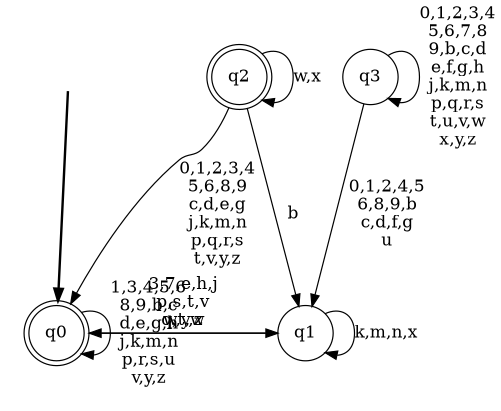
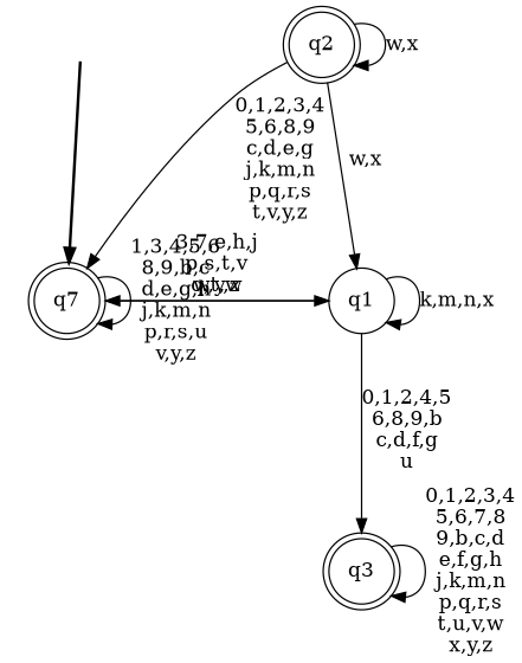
  digraph {
    fontname="DejaVu Serif"
    rankdir=TB
    node [fontname="DejaVu Serif" shape=doublecircle style="rounded,filled" color=black fillcolor=white]
    edge [fontname="DejaVu Serif"]
    __start0 [height=0 shape=none style=invis width=0 color="" fillcolor=""]
-   n2 [label=q0]
+   n2 [label=q7]
    n3 [label=q1 shape=circle style=filled]
-   n4 [label=q3 shape=circle style=filled]
+   n4 [label=q3 style=filled]
    n5 [label=q2]
    subgraph cluster_1 {
      nodesep=0.15
      ranksep=0.15
      style=invis
      __start0
      n2
    }
    __start0 -> n2 [penwidth=2]
    n2 -> n2 [label="1,3,4,5,6\n8,9,b,c\nd,e,g,h\nj,k,m,n\np,r,s,u\nv,y,z"]
    n2 -> n3 [label="q,t,w"]
    n3 -> n2 [label="3,7,e,h,j\np,s,t,v\nw,y,z"]
    n3 -> n3 [label="k,m,n,x"]
-   n4 -> n3 [label="0,1,2,4,5\n6,8,9,b\nc,d,f,g\nu"]
+   n3 -> n4 [label="0,1,2,4,5\n6,8,9,b\nc,d,f,g\nu"]
    n4 -> n4 [label="0,1,2,3,4\n5,6,7,8\n9,b,c,d\ne,f,g,h\nj,k,m,n\np,q,r,s\nt,u,v,w\nx,y,z"]
    n5 -> n2 [label="0,1,2,3,4\n5,6,8,9\nc,d,e,g\nj,k,m,n\np,q,r,s\nt,v,y,z"]
-   n5 -> n3 [label=b]
+   n5 -> n3 [label="w,x"]
    n5 -> n5 [label="w,x"]
  }
